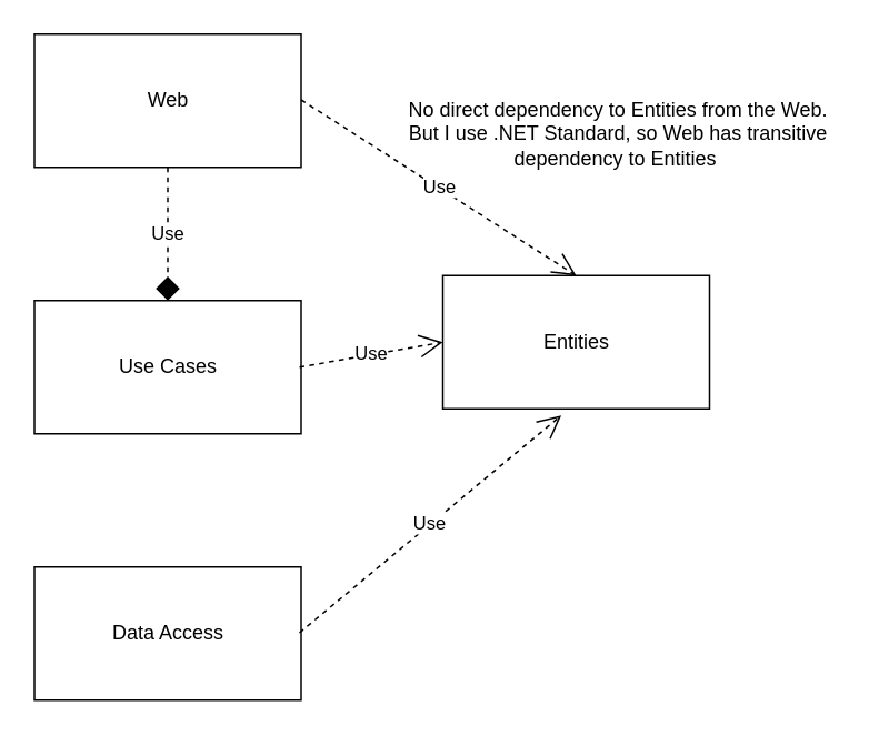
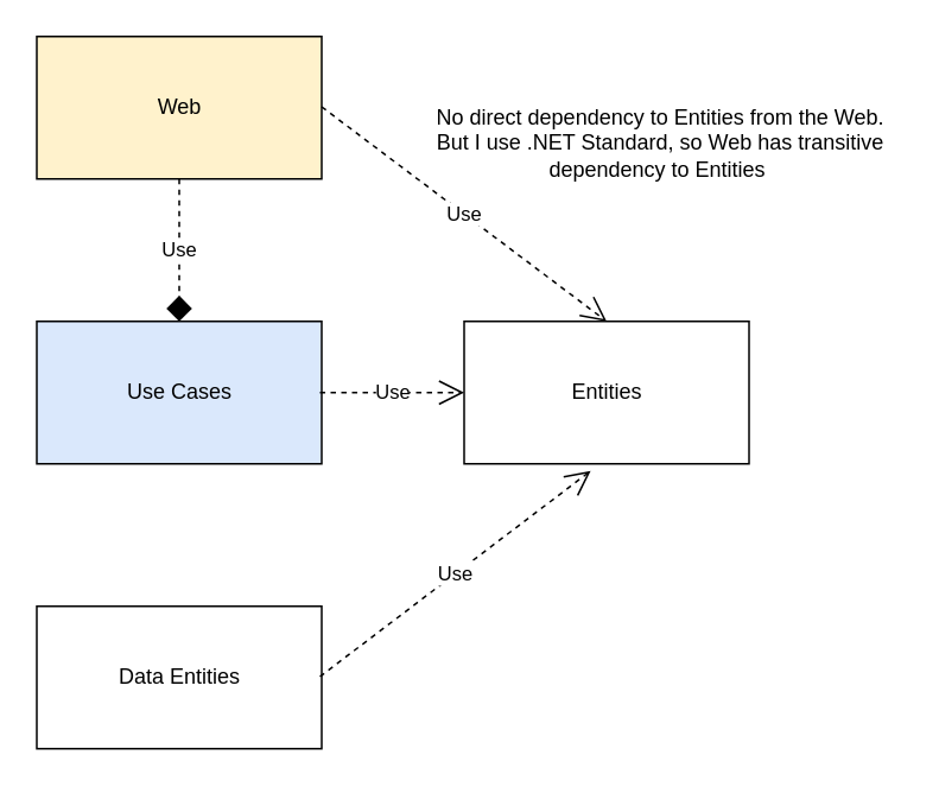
  <mxCell id="0" />
  <mxCell id="1" parent="0" />
- <mxCell id="2" value="Web" style="html=1;" parent="1" vertex="1"><mxGeometry x="20" y="20" width="160" height="80" as="geometry" /></mxCell>
- <mxCell id="3" value="Use Cases" style="html=1;" parent="1" vertex="1"><mxGeometry x="20" y="180" width="160" height="80" as="geometry" /></mxCell>
- <mxCell id="4" value="Data Access" style="html=1;" parent="1" vertex="1"><mxGeometry x="20" y="340" width="160" height="80" as="geometry" /></mxCell>
- <mxCell id="5" value="Entities" style="html=1;" parent="1" vertex="1"><mxGeometry x="265" y="165" width="160" height="80" as="geometry" /></mxCell>
+ <mxCell id="2" value="Web" style="html=1;fillColor=#fff2cc;" parent="1" vertex="1"><mxGeometry x="20" y="20" width="160" height="80" as="geometry" /></mxCell>
+ <mxCell id="3" value="Use Cases" style="html=1;fillColor=#dae8fc;" parent="1" vertex="1"><mxGeometry x="20" y="180" width="160" height="80" as="geometry" /></mxCell>
+ <mxCell id="4" value="Data Entities" style="html=1;" parent="1" vertex="1"><mxGeometry x="20" y="340" width="160" height="80" as="geometry" /></mxCell>
+ <mxCell id="5" value="Entities" style="html=1;" parent="1" vertex="1"><mxGeometry x="260" y="180" width="160" height="80" as="geometry" /></mxCell>
  <mxCell id="6" value="Use" style="endArrow=diamond;endSize=12;dashed=1;html=1;exitX=0.5;exitY=1;exitDx=0;exitDy=0;entryX=0.5;entryY=0;entryDx=0;entryDy=0;" parent="1" source="2" target="3" edge="1"><mxGeometry width="160" relative="1" as="geometry"><mxPoint x="250" y="60" as="sourcePoint" /><mxPoint x="410" y="60" as="targetPoint" /></mxGeometry></mxCell>
  <mxCell id="7" value="Use" style="endArrow=open;endSize=12;dashed=1;html=1;exitX=0.5;exitY=1;exitDx=0;exitDy=0;entryX=0;entryY=0.5;entryDx=0;entryDy=0;" parent="1" target="5" edge="1"><mxGeometry width="160" relative="1" as="geometry"><mxPoint x="179" y="220" as="sourcePoint" /><mxPoint x="179" y="300" as="targetPoint" /></mxGeometry></mxCell>
  <mxCell id="8" value="Use" style="endArrow=open;endSize=12;dashed=1;html=1;exitX=0.5;exitY=1;exitDx=0;exitDy=0;entryX=0.444;entryY=1.05;entryDx=0;entryDy=0;entryPerimeter=0;" parent="1" target="5" edge="1"><mxGeometry width="160" relative="1" as="geometry"><mxPoint x="179" y="379.5" as="sourcePoint" /><mxPoint x="260" y="379.5" as="targetPoint" /></mxGeometry></mxCell>
  <mxCell id="9" value="Use" style="endArrow=open;endSize=12;dashed=1;html=1;entryX=0.5;entryY=0;entryDx=0;entryDy=0;" parent="1" target="5" edge="1"><mxGeometry width="160" relative="1" as="geometry"><mxPoint x="180" y="59.5" as="sourcePoint" /><mxPoint x="340" y="59.5" as="targetPoint" /></mxGeometry></mxCell>
  <mxCell id="10" value="No direct dependency to Entities from the Web.&lt;br&gt;But I use .NET Standard, so Web has transitive&lt;br&gt;dependency to Entities&amp;nbsp;&lt;br&gt;" style="text;html=1;align=center;verticalAlign=middle;resizable=0;points=[];autosize=1;" parent="1" vertex="1"><mxGeometry x="235" y="55" width="270" height="50" as="geometry" /></mxCell>
